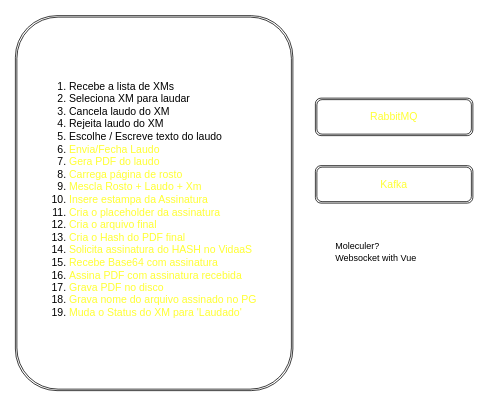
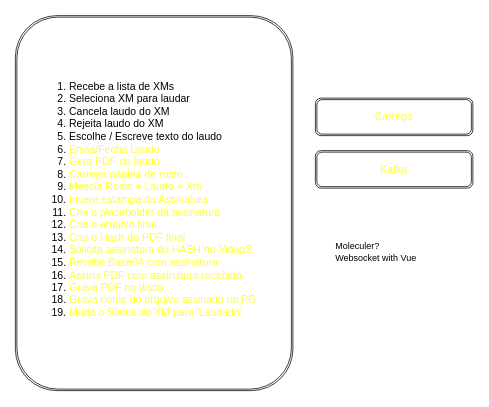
  <mxCell id="0" />
  <mxCell id="1" parent="0" />
  <mxCell id="2" value="&lt;ol style=&quot;font-size: 14px&quot;&gt;&lt;li style=&quot;font-size: 14px&quot;&gt;Recebe a lista de XMs&lt;/li&gt;&lt;li style=&quot;font-size: 14px&quot;&gt;Seleciona XM para laudar&lt;/li&gt;&lt;li style=&quot;font-size: 14px&quot;&gt;Cancela laudo do XM&lt;/li&gt;&lt;li style=&quot;font-size: 14px&quot;&gt;Rejeita laudo do XM&lt;/li&gt;&lt;li style=&quot;font-size: 14px&quot;&gt;Escolhe / Escreve texto do laudo&lt;/li&gt;&lt;li style=&quot;font-size: 14px&quot;&gt;&lt;font color=&quot;#ffff33&quot;&gt;Envia/Fecha Laudo&lt;/font&gt;&lt;/li&gt;&lt;li style=&quot;font-size: 14px&quot;&gt;&lt;font color=&quot;#ffff33&quot;&gt;Gera PDF do laudo&lt;/font&gt;&lt;/li&gt;&lt;li style=&quot;font-size: 14px&quot;&gt;&lt;font color=&quot;#ffff33&quot;&gt;Carrega página de rosto&lt;/font&gt;&lt;/li&gt;&lt;li style=&quot;font-size: 14px&quot;&gt;&lt;font color=&quot;#ffff33&quot;&gt;Mescla Rosto + Laudo + Xm&lt;/font&gt;&lt;/li&gt;&lt;li style=&quot;font-size: 14px&quot;&gt;&lt;font color=&quot;#ffff33&quot;&gt;Insere estampa da Assinatura&lt;/font&gt;&lt;/li&gt;&lt;li style=&quot;font-size: 14px&quot;&gt;&lt;font color=&quot;#ffff33&quot;&gt;Cria o placeholder da assinatura&lt;/font&gt;&lt;/li&gt;&lt;li style=&quot;font-size: 14px&quot;&gt;&lt;font color=&quot;#ffff33&quot;&gt;Cria o arquivo final&lt;/font&gt;&lt;/li&gt;&lt;li style=&quot;font-size: 14px&quot;&gt;&lt;font color=&quot;#ffff33&quot;&gt;Cria o Hash do PDF final&lt;/font&gt;&lt;/li&gt;&lt;li style=&quot;font-size: 14px&quot;&gt;&lt;font color=&quot;#ffff33&quot;&gt;Solicita assinatura do HASH no VidaaS&lt;/font&gt;&lt;/li&gt;&lt;li style=&quot;font-size: 14px&quot;&gt;&lt;font color=&quot;#ffff33&quot;&gt;Recebe Base64 com assinatura&lt;/font&gt;&lt;/li&gt;&lt;li style=&quot;font-size: 14px&quot;&gt;&lt;font color=&quot;#ffff33&quot;&gt;Assina PDF com assinatura recebida&lt;/font&gt;&lt;/li&gt;&lt;li style=&quot;font-size: 14px&quot;&gt;&lt;font color=&quot;#ffff33&quot;&gt;Grava PDF no disco&lt;/font&gt;&lt;/li&gt;&lt;li style=&quot;font-size: 14px&quot;&gt;&lt;font color=&quot;#ffff33&quot;&gt;Grava nome do arquivo assinado no PG&lt;/font&gt;&lt;/li&gt;&lt;li style=&quot;font-size: 14px&quot;&gt;&lt;font color=&quot;#ffff33&quot;&gt;Muda o Status do XM para 'Laudado'&lt;/font&gt;&lt;/li&gt;&lt;/ol&gt;" style="text;html=1;align=left;verticalAlign=middle;resizable=0;points=[];autosize=1;strokeColor=none;fillColor=none;fontSize=14;" parent="1" vertex="1"><mxGeometry x="50" y="30" width="310" height="470" as="geometry" /></mxCell>
  <mxCell id="3" value="" style="shape=ext;double=1;rounded=1;whiteSpace=wrap;html=1;fontSize=14;fontColor=#FFFF33;fillColor=none;" parent="1" vertex="1"><mxGeometry x="20" y="20" width="370" height="500" as="geometry" /></mxCell>
- <mxCell id="4" value="RabbitMQ" style="shape=ext;double=1;rounded=1;whiteSpace=wrap;html=1;fontSize=14;fontColor=#FFFF33;fillColor=none;" parent="1" vertex="1"><mxGeometry x="420" y="130" width="210" height="50" as="geometry" /></mxCell>
- <mxCell id="5" value="Kafka" style="shape=ext;double=1;rounded=1;whiteSpace=wrap;html=1;fontSize=14;fontColor=#FFFF33;fillColor=none;" parent="1" vertex="1"><mxGeometry x="420" y="220" width="210" height="50" as="geometry" /></mxCell>
+ <mxCell id="4" value="Carrega" style="shape=ext;double=1;rounded=1;whiteSpace=wrap;html=1;fontSize=14;fontColor=#FFFF33;fillColor=none;" parent="1" vertex="1"><mxGeometry x="420" y="130" width="210" height="50" as="geometry" /></mxCell>
+ <mxCell id="5" value="Kafka" style="shape=ext;double=1;rounded=1;whiteSpace=wrap;html=1;fontSize=14;fontColor=#FFFF33;fillColor=none;" parent="1" vertex="1"><mxGeometry x="420" y="200" width="210" height="50" as="geometry" /></mxCell>
  <mxCell id="6" value="Moleculer?&lt;br&gt;&lt;div style=&quot;&quot;&gt;&lt;span&gt;Websocket with Vue&lt;/span&gt;&lt;/div&gt;" style="text;html=1;align=left;verticalAlign=middle;resizable=0;points=[];autosize=1;strokeColor=none;fillColor=none;" vertex="1" parent="1"><mxGeometry x="445" y="320" width="120" height="30" as="geometry" /></mxCell>
